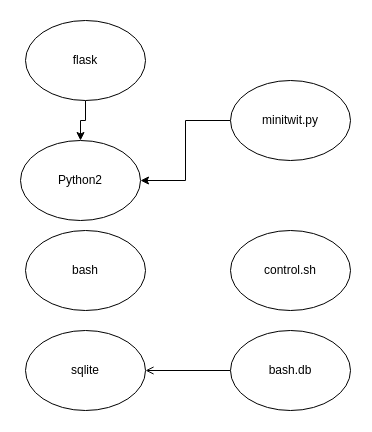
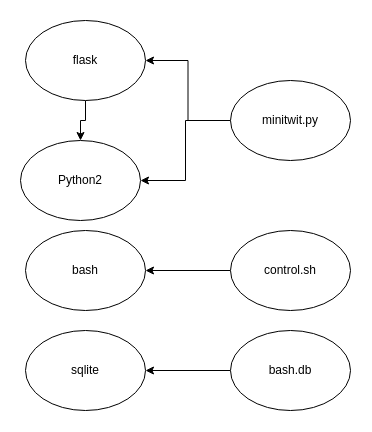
  <mxCell id="0" />
  <mxCell id="1" parent="0" />
  <mxCell id="2" value="Python2" style="ellipse;whiteSpace=wrap;html=1;" vertex="1" parent="1"><mxGeometry x="20" y="140" width="120" height="80" as="geometry" /></mxCell>
  <mxCell id="3" style="edgeStyle=orthogonalEdgeStyle;rounded=0;orthogonalLoop=1;jettySize=auto;html=1;" edge="1" parent="1" source="5" target="2"><mxGeometry relative="1" as="geometry" /></mxCell>
+ <mxCell id="4" style="edgeStyle=orthogonalEdgeStyle;rounded=0;orthogonalLoop=1;jettySize=auto;html=1;" edge="1" parent="1" source="5" target="7"><mxGeometry relative="1" as="geometry" /></mxCell>
  <mxCell id="5" value="minitwit.py" style="ellipse;whiteSpace=wrap;html=1;" vertex="1" parent="1"><mxGeometry x="230" y="80" width="120" height="80" as="geometry" /></mxCell>
  <mxCell id="6" style="edgeStyle=orthogonalEdgeStyle;rounded=0;orthogonalLoop=1;jettySize=auto;html=1;entryX=0.5;entryY=0;entryDx=0;entryDy=0;" edge="1" parent="1" source="7" target="2"><mxGeometry relative="1" as="geometry" /></mxCell>
  <mxCell id="7" value="flask" style="ellipse;whiteSpace=wrap;html=1;" vertex="1" parent="1"><mxGeometry x="25" y="20" width="120" height="80" as="geometry" /></mxCell>
+ <mxCell id="8" style="edgeStyle=orthogonalEdgeStyle;rounded=0;orthogonalLoop=1;jettySize=auto;html=1;" edge="1" parent="1" source="9" target="10"><mxGeometry relative="1" as="geometry" /></mxCell>
  <mxCell id="9" value="control.sh" style="ellipse;whiteSpace=wrap;html=1;" vertex="1" parent="1"><mxGeometry x="230" y="230" width="120" height="80" as="geometry" /></mxCell>
  <mxCell id="10" value="bash" style="ellipse;whiteSpace=wrap;html=1;" vertex="1" parent="1"><mxGeometry x="25" y="230" width="120" height="80" as="geometry" /></mxCell>
- <mxCell id="11" style="edgeStyle=orthogonalEdgeStyle;rounded=0;orthogonalLoop=1;jettySize=auto;html=1;endArrow=open;" edge="1" parent="1" source="12" target="13"><mxGeometry relative="1" as="geometry" /></mxCell>
+ <mxCell id="11" style="edgeStyle=orthogonalEdgeStyle;rounded=0;orthogonalLoop=1;jettySize=auto;html=1;" edge="1" parent="1" source="12" target="13"><mxGeometry relative="1" as="geometry" /></mxCell>
  <mxCell id="12" value="bash.db" style="ellipse;whiteSpace=wrap;html=1;" vertex="1" parent="1"><mxGeometry x="230" y="330" width="120" height="80" as="geometry" /></mxCell>
  <mxCell id="13" value="sqlite" style="ellipse;whiteSpace=wrap;html=1;" vertex="1" parent="1"><mxGeometry x="25" y="330" width="120" height="80" as="geometry" /></mxCell>
